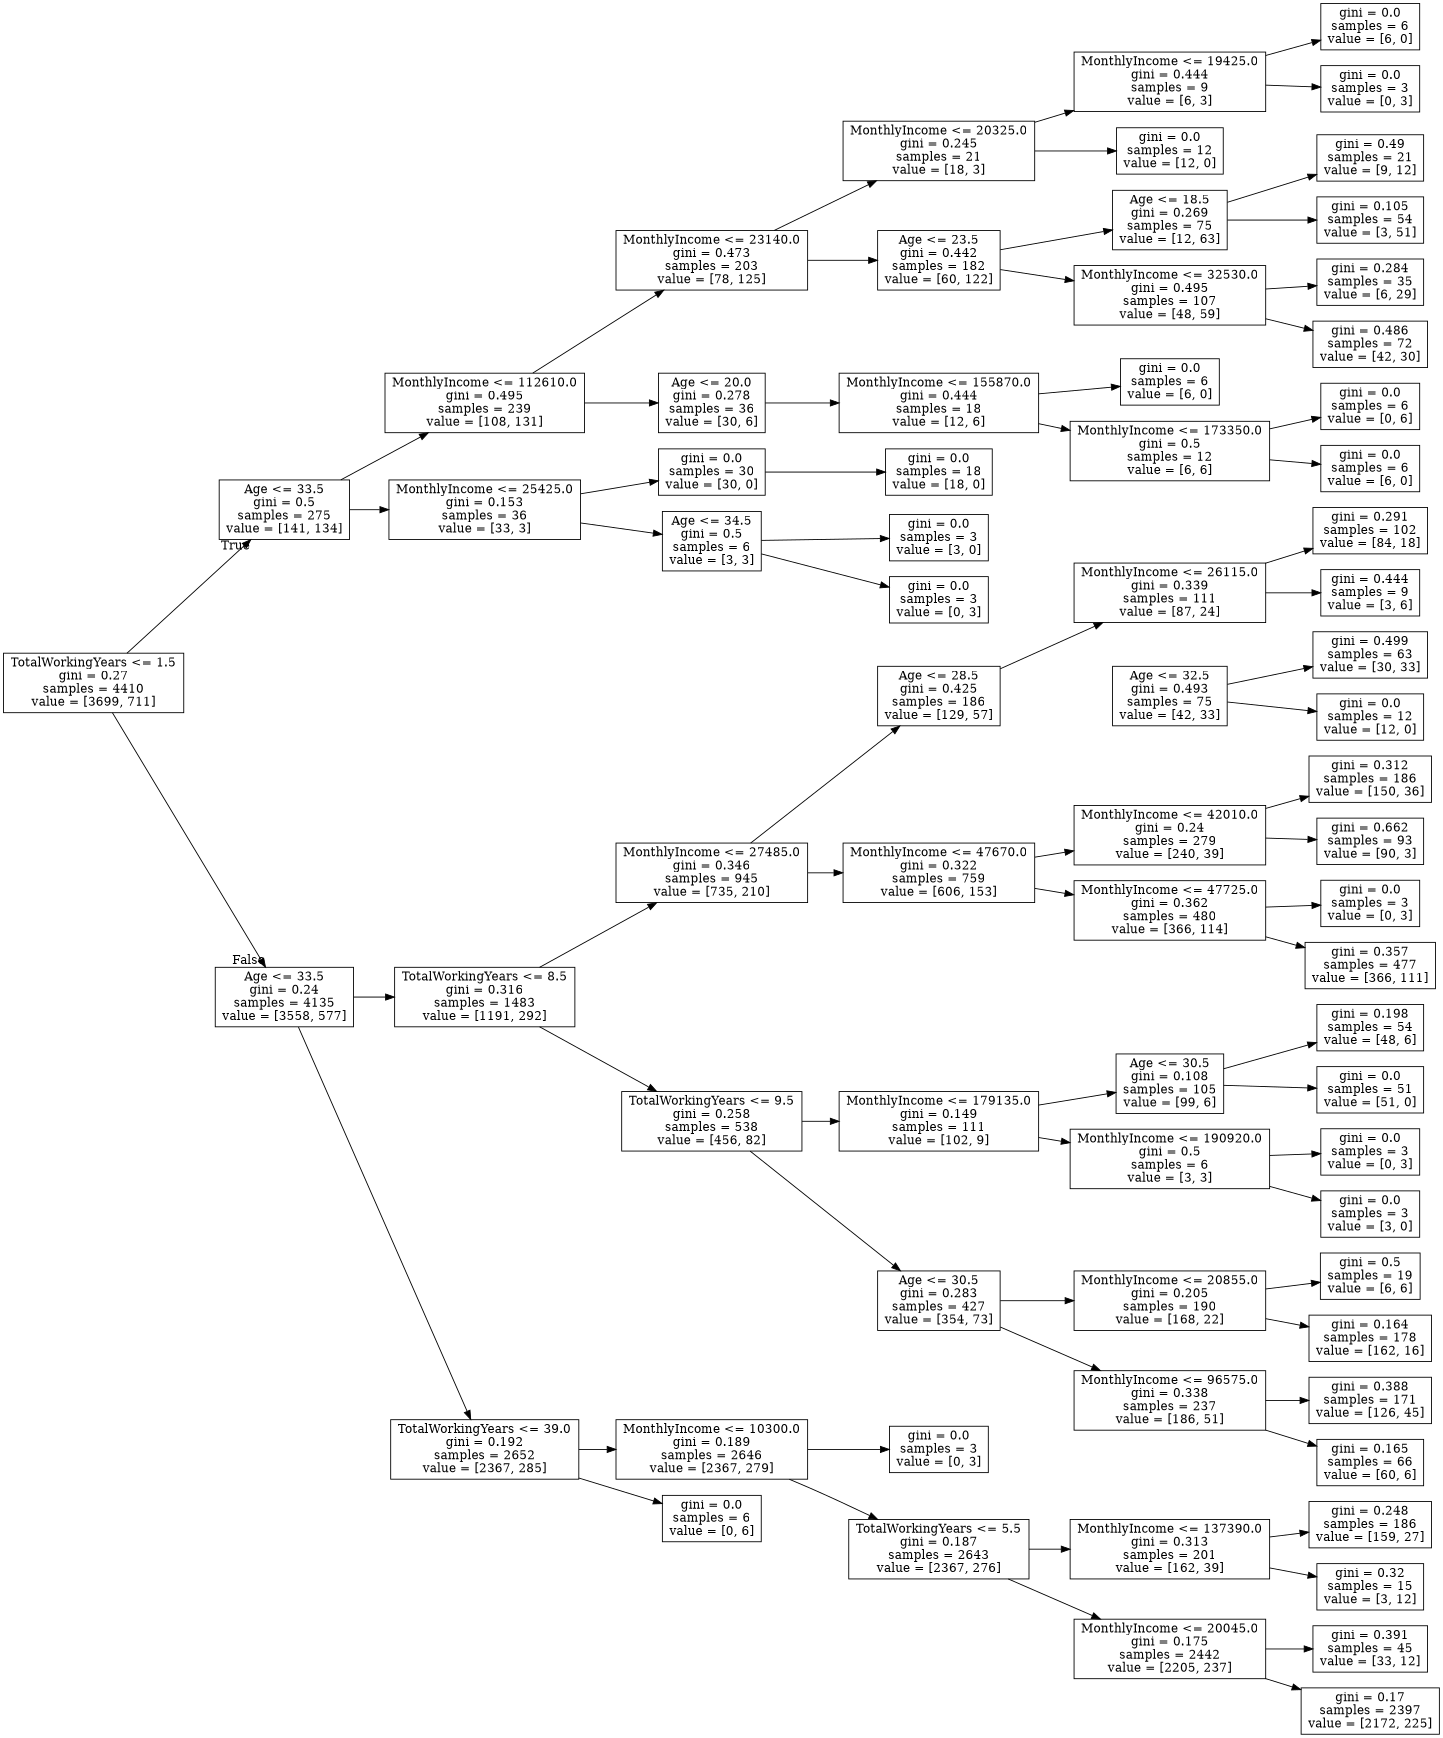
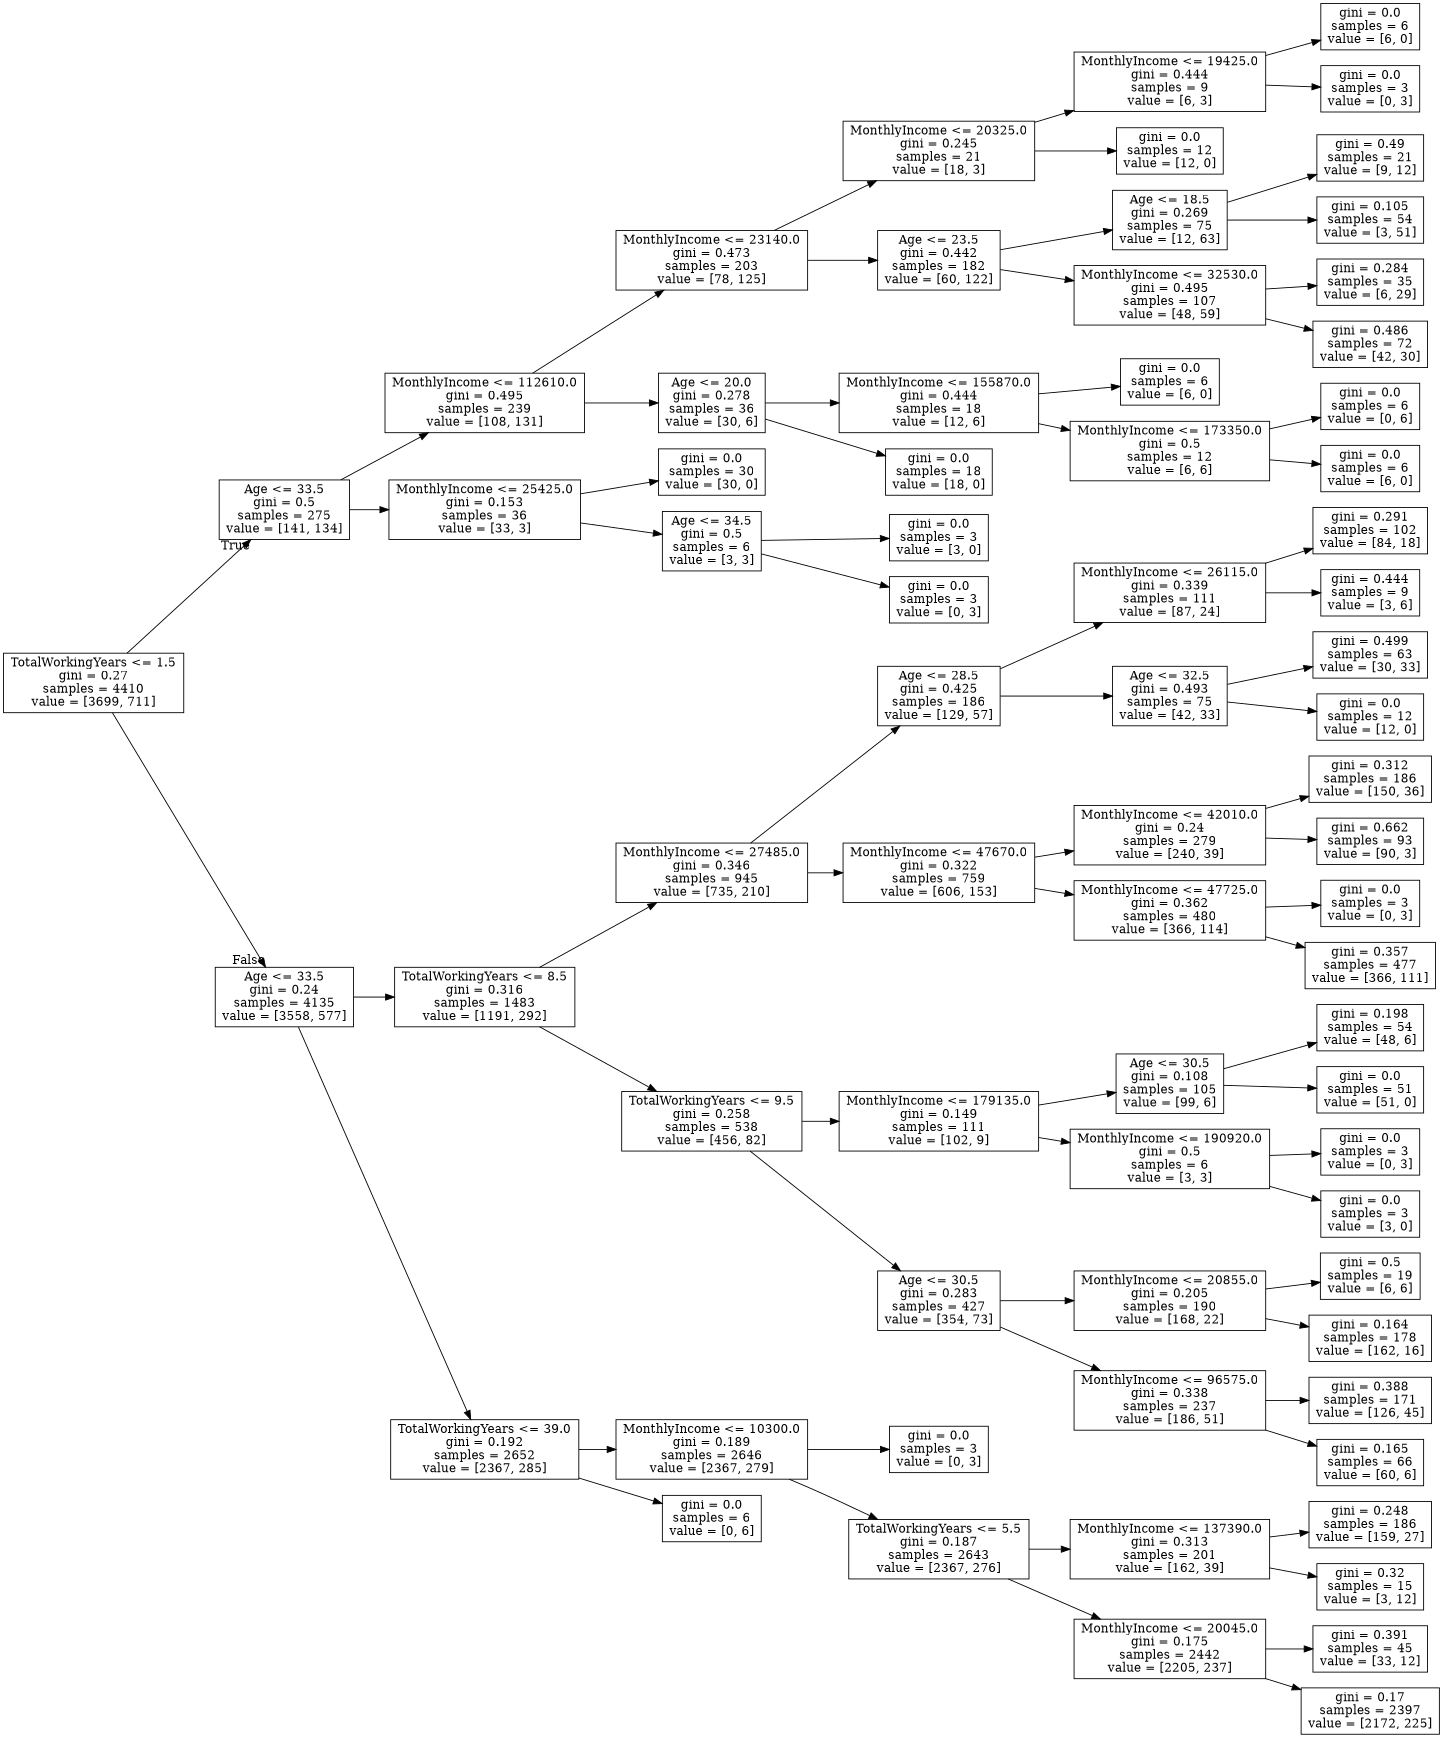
  digraph {
    rankdir=LR
    node [shape=box]
    n1 [label="TotalWorkingYears <= 1.5\ngini = 0.27\nsamples = 4410\nvalue = [3699, 711]"]
    n2 [label="Age <= 33.5\ngini = 0.5\nsamples = 275\nvalue = [141, 134]"]
    n3 [label="Age <= 33.5\ngini = 0.24\nsamples = 4135\nvalue = [3558, 577]"]
    n4 [label="MonthlyIncome <= 112610.0\ngini = 0.495\nsamples = 239\nvalue = [108, 131]"]
    n5 [label="MonthlyIncome <= 25425.0\ngini = 0.153\nsamples = 36\nvalue = [33, 3]"]
    n6 [label="TotalWorkingYears <= 8.5\ngini = 0.316\nsamples = 1483\nvalue = [1191, 292]"]
    n7 [label="TotalWorkingYears <= 39.0\ngini = 0.192\nsamples = 2652\nvalue = [2367, 285]"]
    n8 [label="MonthlyIncome <= 23140.0\ngini = 0.473\nsamples = 203\nvalue = [78, 125]"]
    n9 [label="Age <= 20.0\ngini = 0.278\nsamples = 36\nvalue = [30, 6]"]
    n10 [label="Age <= 34.5\ngini = 0.5\nsamples = 6\nvalue = [3, 3]"]
    n11 [label="gini = 0.0\nsamples = 30\nvalue = [30, 0]"]
    n12 [label="MonthlyIncome <= 20325.0\ngini = 0.245\nsamples = 21\nvalue = [18, 3]"]
    n13 [label="Age <= 23.5\ngini = 0.442\nsamples = 182\nvalue = [60, 122]"]
    n14 [label="MonthlyIncome <= 155870.0\ngini = 0.444\nsamples = 18\nvalue = [12, 6]"]
    n15 [label="gini = 0.0\nsamples = 18\nvalue = [18, 0]"]
    n16 [label="MonthlyIncome <= 19425.0\ngini = 0.444\nsamples = 9\nvalue = [6, 3]"]
    n17 [label="gini = 0.0\nsamples = 12\nvalue = [12, 0]"]
    n18 [label="Age <= 18.5\ngini = 0.269\nsamples = 75\nvalue = [12, 63]"]
    n19 [label="MonthlyIncome <= 32530.0\ngini = 0.495\nsamples = 107\nvalue = [48, 59]"]
    n20 [label="gini = 0.0\nsamples = 6\nvalue = [6, 0]"]
    n21 [label="gini = 0.0\nsamples = 3\nvalue = [0, 3]"]
    n22 [label="gini = 0.49\nsamples = 21\nvalue = [9, 12]"]
    n23 [label="gini = 0.105\nsamples = 54\nvalue = [3, 51]"]
    n24 [label="gini = 0.284\nsamples = 35\nvalue = [6, 29]"]
    n25 [label="gini = 0.486\nsamples = 72\nvalue = [42, 30]"]
    n26 [label="gini = 0.0\nsamples = 6\nvalue = [6, 0]"]
    n27 [label="MonthlyIncome <= 173350.0\ngini = 0.5\nsamples = 12\nvalue = [6, 6]"]
    n28 [label="gini = 0.0\nsamples = 6\nvalue = [0, 6]"]
    n29 [label="gini = 0.0\nsamples = 6\nvalue = [6, 0]"]
    n30 [label="gini = 0.0\nsamples = 3\nvalue = [3, 0]"]
    n31 [label="gini = 0.0\nsamples = 3\nvalue = [0, 3]"]
    n32 [label="MonthlyIncome <= 27485.0\ngini = 0.346\nsamples = 945\nvalue = [735, 210]"]
    n33 [label="TotalWorkingYears <= 9.5\ngini = 0.258\nsamples = 538\nvalue = [456, 82]"]
    n34 [label="MonthlyIncome <= 10300.0\ngini = 0.189\nsamples = 2646\nvalue = [2367, 279]"]
    n35 [label="gini = 0.0\nsamples = 6\nvalue = [0, 6]"]
    n36 [label="Age <= 28.5\ngini = 0.425\nsamples = 186\nvalue = [129, 57]"]
    n37 [label="MonthlyIncome <= 47670.0\ngini = 0.322\nsamples = 759\nvalue = [606, 153]"]
    n38 [label="MonthlyIncome <= 179135.0\ngini = 0.149\nsamples = 111\nvalue = [102, 9]"]
    n39 [label="Age <= 30.5\ngini = 0.283\nsamples = 427\nvalue = [354, 73]"]
    n40 [label="MonthlyIncome <= 26115.0\ngini = 0.339\nsamples = 111\nvalue = [87, 24]"]
    n41 [label="Age <= 32.5\ngini = 0.493\nsamples = 75\nvalue = [42, 33]"]
    n42 [label="MonthlyIncome <= 42010.0\ngini = 0.24\nsamples = 279\nvalue = [240, 39]"]
    n43 [label="MonthlyIncome <= 47725.0\ngini = 0.362\nsamples = 480\nvalue = [366, 114]"]
    n44 [label="gini = 0.291\nsamples = 102\nvalue = [84, 18]"]
    n45 [label="gini = 0.444\nsamples = 9\nvalue = [3, 6]"]
    n46 [label="gini = 0.499\nsamples = 63\nvalue = [30, 33]"]
    n47 [label="gini = 0.0\nsamples = 12\nvalue = [12, 0]"]
    n48 [label="gini = 0.312\nsamples = 186\nvalue = [150, 36]"]
    n49 [label="gini = 0.662\nsamples = 93\nvalue = [90, 3]"]
    n50 [label="gini = 0.0\nsamples = 3\nvalue = [0, 3]"]
    n51 [label="gini = 0.357\nsamples = 477\nvalue = [366, 111]"]
    n52 [label="Age <= 30.5\ngini = 0.108\nsamples = 105\nvalue = [99, 6]"]
    n53 [label="MonthlyIncome <= 190920.0\ngini = 0.5\nsamples = 6\nvalue = [3, 3]"]
    n54 [label="MonthlyIncome <= 20855.0\ngini = 0.205\nsamples = 190\nvalue = [168, 22]"]
    n55 [label="MonthlyIncome <= 96575.0\ngini = 0.338\nsamples = 237\nvalue = [186, 51]"]
    n56 [label="gini = 0.198\nsamples = 54\nvalue = [48, 6]"]
    n57 [label="gini = 0.0\nsamples = 51\nvalue = [51, 0]"]
    n58 [label="gini = 0.0\nsamples = 3\nvalue = [0, 3]"]
    n59 [label="gini = 0.0\nsamples = 3\nvalue = [3, 0]"]
    n60 [label="gini = 0.5\nsamples = 19\nvalue = [6, 6]"]
    n61 [label="gini = 0.164\nsamples = 178\nvalue = [162, 16]"]
    n62 [label="gini = 0.388\nsamples = 171\nvalue = [126, 45]"]
    n63 [label="gini = 0.165\nsamples = 66\nvalue = [60, 6]"]
    n64 [label="gini = 0.0\nsamples = 3\nvalue = [0, 3]"]
    n65 [label="TotalWorkingYears <= 5.5\ngini = 0.187\nsamples = 2643\nvalue = [2367, 276]"]
    n66 [label="MonthlyIncome <= 137390.0\ngini = 0.313\nsamples = 201\nvalue = [162, 39]"]
    n67 [label="MonthlyIncome <= 20045.0\ngini = 0.175\nsamples = 2442\nvalue = [2205, 237]"]
    n68 [label="gini = 0.248\nsamples = 186\nvalue = [159, 27]"]
    n69 [label="gini = 0.32\nsamples = 15\nvalue = [3, 12]"]
    n70 [label="gini = 0.391\nsamples = 45\nvalue = [33, 12]"]
    n71 [label="gini = 0.17\nsamples = 2397\nvalue = [2172, 225]"]
    n1 -> n2 [headlabel=True labelangle=45 labeldistance=2.5]
    n1 -> n3 [headlabel=False labelangle=-45 labeldistance=2.5]
    n2 -> n4
    n2 -> n5
    n3 -> n6
    n3 -> n7
    n4 -> n8
    n4 -> n9
    n5 -> n10
    n5 -> n11
    n6 -> n32
    n6 -> n33
    n7 -> n34
    n7 -> n35
    n8 -> n12
    n8 -> n13
    n9 -> n14
-   n11 -> n15
+   n9 -> n15
    n10 -> n30
    n10 -> n31
    n12 -> n16
    n12 -> n17
    n13 -> n18
    n13 -> n19
    n14 -> n26
    n14 -> n27
    n16 -> n20
    n16 -> n21
    n18 -> n22
    n18 -> n23
    n19 -> n24
    n19 -> n25
    n27 -> n28
    n27 -> n29
    n32 -> n36
    n32 -> n37
    n33 -> n38
    n33 -> n39
    n34 -> n64
    n34 -> n65
    n36 -> n40
+   n36 -> n41
    n37 -> n42
    n37 -> n43
    n38 -> n52
    n38 -> n53
    n39 -> n54
    n39 -> n55
    n40 -> n44
    n40 -> n45
    n41 -> n46
    n41 -> n47
    n42 -> n48
    n42 -> n49
    n43 -> n50
    n43 -> n51
    n52 -> n56
    n52 -> n57
    n53 -> n58
    n53 -> n59
    n54 -> n60
    n54 -> n61
    n55 -> n62
    n55 -> n63
    n65 -> n66
    n65 -> n67
    n66 -> n68
    n66 -> n69
    n67 -> n70
    n67 -> n71
  }
